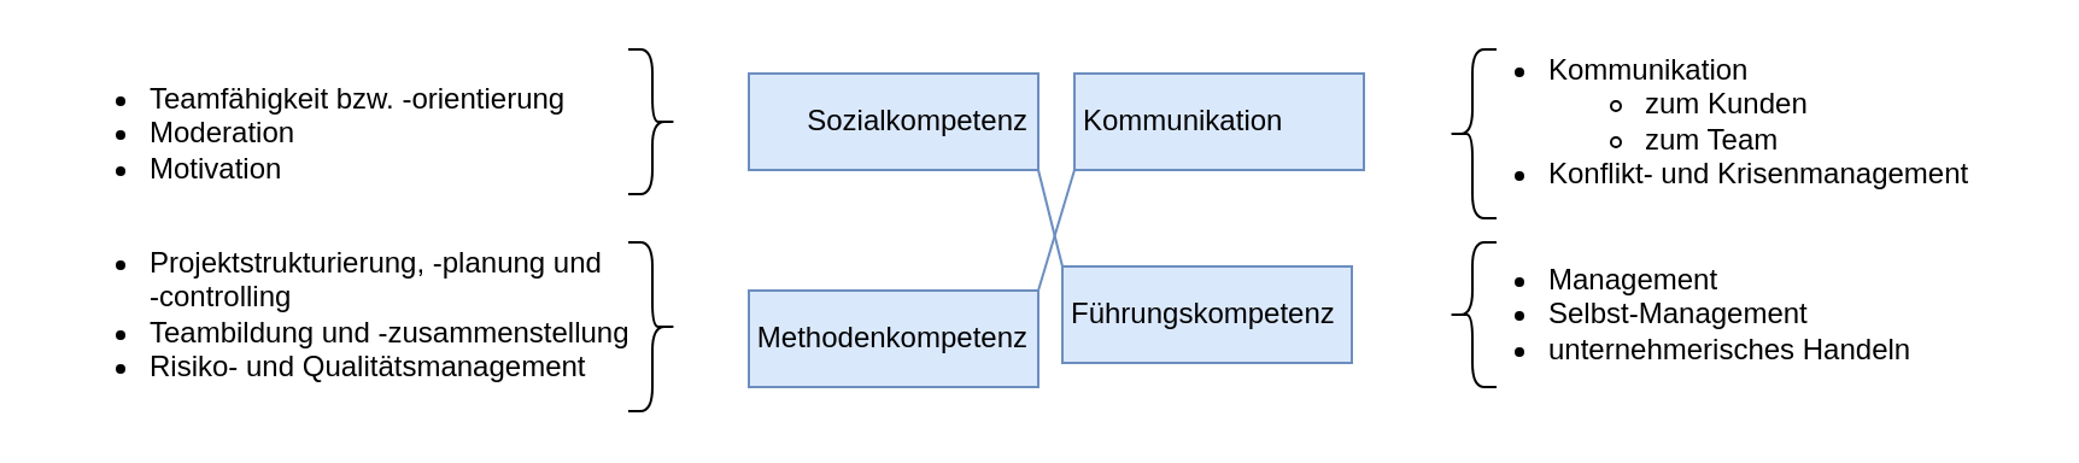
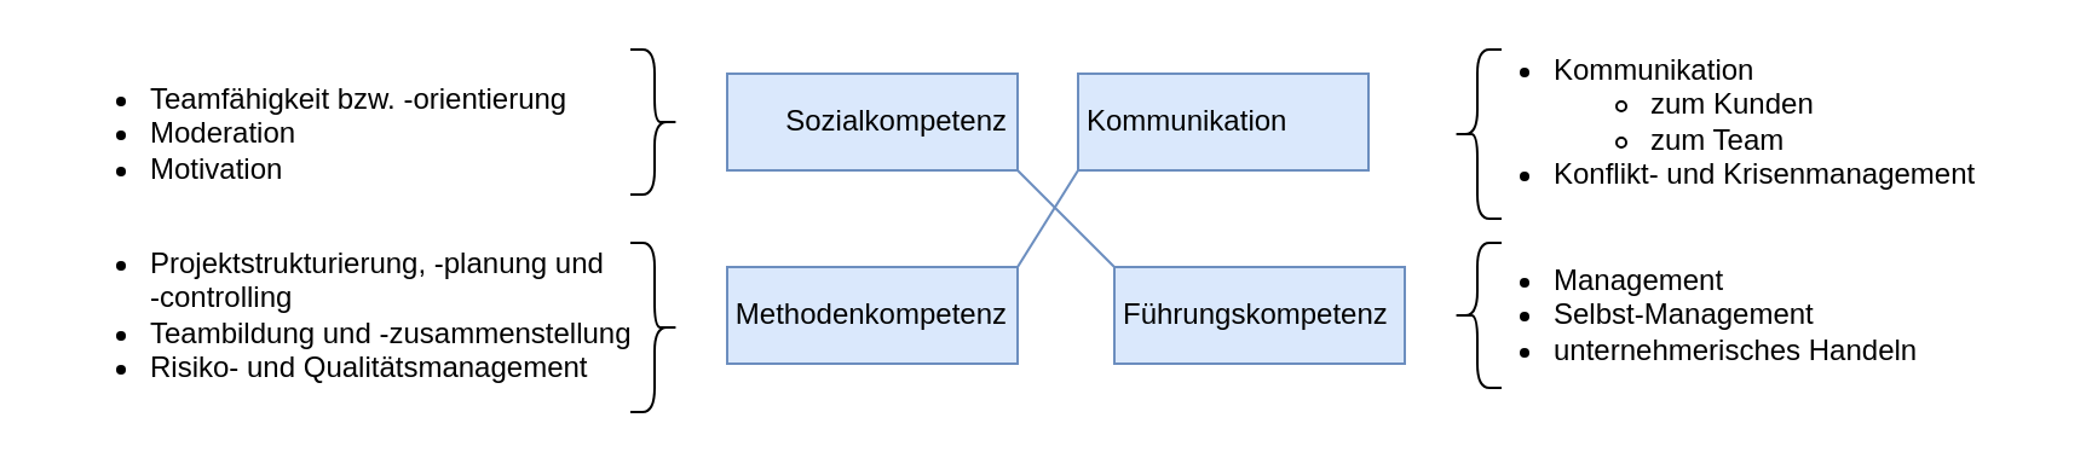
  <mxCell id="0" />
  <mxCell id="1" parent="0" />
- <mxCell id="2" value="Sozialkompetenz" style="text;html=1;strokeColor=#6c8ebf;fillColor=#dae8fc;align=right;verticalAlign=middle;whiteSpace=wrap;rounded=0;spacingRight=2;" vertex="1" parent="1"><mxGeometry x="310" y="30" width="120" height="40" as="geometry" /></mxCell>
+ <mxCell id="2" value="Sozialkompetenz" style="text;html=1;strokeColor=#6c8ebf;fillColor=#dae8fc;align=right;verticalAlign=middle;whiteSpace=wrap;rounded=0;spacingRight=2;" vertex="1" parent="1"><mxGeometry x="300" y="30" width="120" height="40" as="geometry" /></mxCell>
  <mxCell id="3" value="Kommunikation" style="text;html=1;strokeColor=#6c8ebf;fillColor=#dae8fc;align=left;verticalAlign=middle;whiteSpace=wrap;rounded=0;spacingLeft=2;" vertex="1" parent="1"><mxGeometry x="445" y="30" width="120" height="40" as="geometry" /></mxCell>
- <mxCell id="4" value="Methodenkompetenz" style="text;html=1;strokeColor=#6c8ebf;fillColor=#dae8fc;align=right;verticalAlign=middle;whiteSpace=wrap;rounded=0;spacingRight=2;" vertex="1" parent="1"><mxGeometry x="310" y="120" width="120" height="40" as="geometry" /></mxCell>
- <mxCell id="5" value="Führungskompetenz" style="text;html=1;strokeColor=#6c8ebf;fillColor=#dae8fc;align=left;verticalAlign=middle;whiteSpace=wrap;rounded=0;spacingLeft=2;shadow=0;glass=0;sketch=0;" vertex="1" parent="1"><mxGeometry x="440" y="110" width="120" height="40" as="geometry" /></mxCell>
+ <mxCell id="4" value="Methodenkompetenz" style="text;html=1;strokeColor=#6c8ebf;fillColor=#dae8fc;align=right;verticalAlign=middle;whiteSpace=wrap;rounded=0;spacingRight=2;" vertex="1" parent="1"><mxGeometry x="300" y="110" width="120" height="40" as="geometry" /></mxCell>
+ <mxCell id="5" value="Führungskompetenz" style="text;html=1;strokeColor=#6c8ebf;fillColor=#dae8fc;align=left;verticalAlign=middle;whiteSpace=wrap;rounded=0;spacingLeft=2;shadow=0;glass=0;sketch=0;" vertex="1" parent="1"><mxGeometry x="460" y="110" width="120" height="40" as="geometry" /></mxCell>
  <mxCell id="6" value="" style="endArrow=none;html=1;entryX=0;entryY=1;entryDx=0;entryDy=0;exitX=1;exitY=0;exitDx=0;exitDy=0;fillColor=#dae8fc;strokeColor=#6c8ebf;" edge="1" parent="1" source="4" target="3"><mxGeometry width="50" height="50" relative="1" as="geometry"><mxPoint x="340" y="240" as="sourcePoint" /><mxPoint x="390" y="190" as="targetPoint" /></mxGeometry></mxCell>
  <mxCell id="7" value="" style="endArrow=none;html=1;exitX=1;exitY=1;exitDx=0;exitDy=0;entryX=0;entryY=0;entryDx=0;entryDy=0;fillColor=#dae8fc;strokeColor=#6c8ebf;" edge="1" parent="1" source="2" target="5"><mxGeometry width="50" height="50" relative="1" as="geometry"><mxPoint x="460" y="260" as="sourcePoint" /><mxPoint x="510" y="210" as="targetPoint" /></mxGeometry></mxCell>
  <mxCell id="8" value="&lt;ul&gt;&lt;li&gt;Management&lt;/li&gt;&lt;li&gt;Selbst-Management&lt;/li&gt;&lt;li&gt;unternehmerisches Handeln&lt;/li&gt;&lt;/ul&gt;" style="text;html=1;strokeColor=none;fillColor=none;align=left;verticalAlign=middle;whiteSpace=wrap;rounded=0;" vertex="1" parent="1"><mxGeometry x="600" y="110" width="210" height="40" as="geometry" /></mxCell>
  <mxCell id="9" value="&lt;ul&gt;&lt;li&gt;Kommunikation&lt;/li&gt;&lt;ul&gt;&lt;li&gt;zum Kunden&lt;/li&gt;&lt;li&gt;zum Team&lt;/li&gt;&lt;/ul&gt;&lt;li&gt;Konflikt- und Krisenmanagement&lt;/li&gt;&lt;/ul&gt;" style="text;html=1;strokeColor=none;fillColor=none;align=left;verticalAlign=middle;whiteSpace=wrap;rounded=0;" vertex="1" parent="1"><mxGeometry x="600" y="20" width="240" height="60" as="geometry" /></mxCell>
  <mxCell id="10" value="&lt;ul&gt;&lt;li&gt;Teamfähigkeit bzw. -orientierung&lt;/li&gt;&lt;li style=&quot;&quot;&gt;Moderation&lt;/li&gt;&lt;li style=&quot;&quot;&gt;Motivation&lt;/li&gt;&lt;/ul&gt;" style="text;html=1;strokeColor=none;fillColor=none;align=left;verticalAlign=middle;whiteSpace=wrap;rounded=0;" vertex="1" parent="1"><mxGeometry x="20" y="30" width="250" height="50" as="geometry" /></mxCell>
  <mxCell id="11" value="&lt;ul&gt;&lt;li&gt;Projektstrukturierung, -planung und&lt;br&gt;-controlling&lt;/li&gt;&lt;li&gt;Teambildung und -zusammenstellung&lt;/li&gt;&lt;li&gt;Risiko- und Qualitätsmanagement&lt;/li&gt;&lt;/ul&gt;" style="text;html=1;strokeColor=none;fillColor=none;align=left;verticalAlign=middle;whiteSpace=wrap;rounded=0;" vertex="1" parent="1"><mxGeometry x="20" y="95" width="250" height="70" as="geometry" /></mxCell>
  <mxCell id="12" value="" style="shape=curlyBracket;whiteSpace=wrap;html=1;rounded=1;shadow=0;glass=0;sketch=0;align=left;" vertex="1" parent="1"><mxGeometry x="600" y="20" width="20" height="70" as="geometry" /></mxCell>
  <mxCell id="13" value="" style="shape=curlyBracket;whiteSpace=wrap;html=1;rounded=1;shadow=0;glass=0;sketch=0;align=left;" vertex="1" parent="1"><mxGeometry x="600" y="100" width="20" height="60" as="geometry" /></mxCell>
  <mxCell id="14" value="" style="shape=curlyBracket;whiteSpace=wrap;html=1;rounded=1;shadow=0;glass=0;sketch=0;align=left;rotation=-180;" vertex="1" parent="1"><mxGeometry x="260" y="20" width="20" height="60" as="geometry" /></mxCell>
  <mxCell id="15" value="" style="shape=curlyBracket;whiteSpace=wrap;html=1;rounded=1;shadow=0;glass=0;sketch=0;align=left;rotation=-180;" vertex="1" parent="1"><mxGeometry x="260" y="100" width="20" height="70" as="geometry" /></mxCell>
